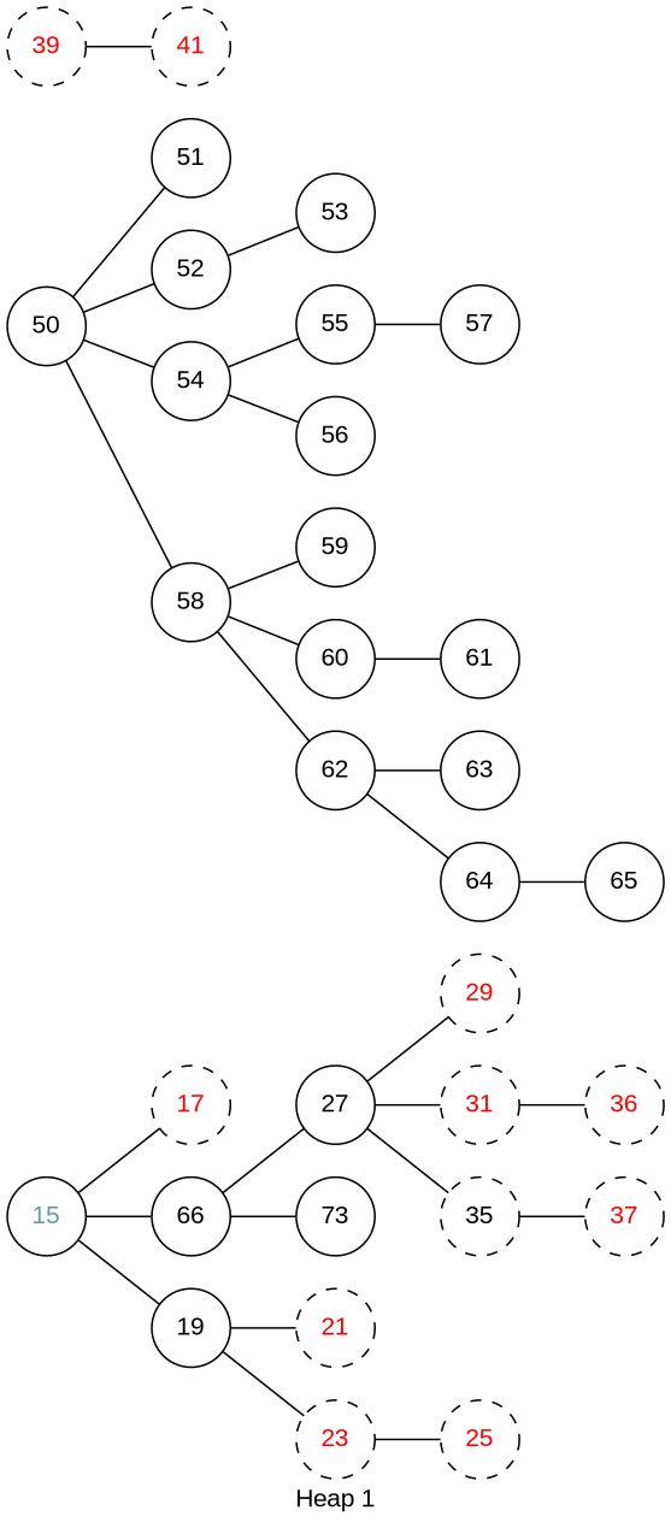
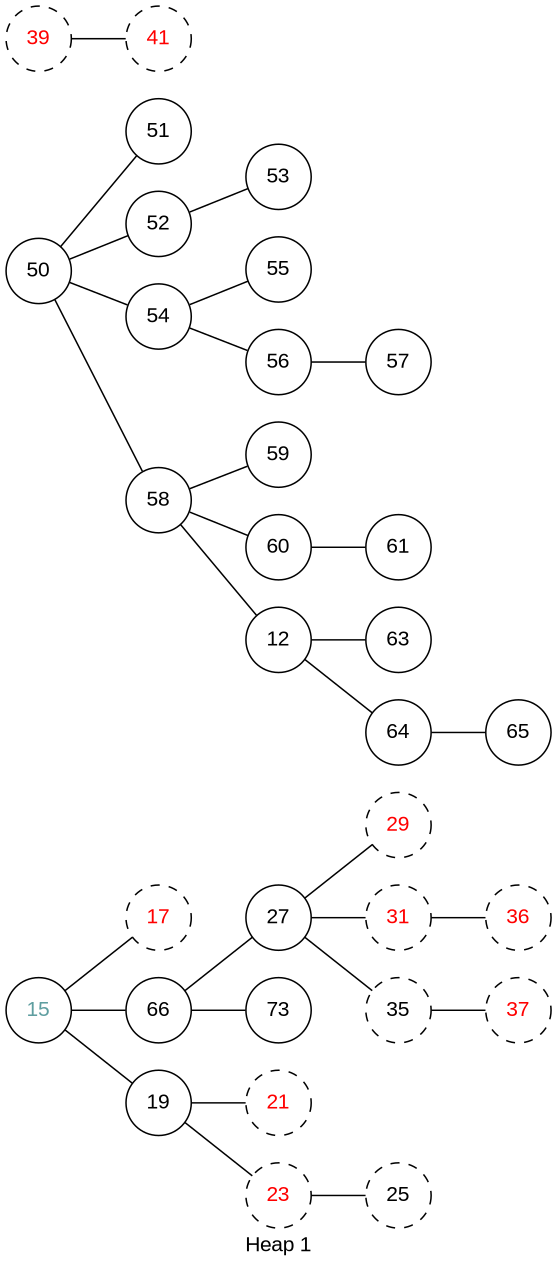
  digraph {
    fontname="Liberation Sans"
    label="Heap 1"
    labelloc=b
    rankdir=LR
    node [fixedsize=true fontname="Liberation Sans" shape=circle]
    edge [arrowhead=none fontname="Liberation Sans"]
    15 [fontcolor=cadetblue height=.6]
    17 [fontcolor=red height=.6 style=dashed]
    66 [height=.6]
    19 [height=.6]
    27 [height=.6]
    n6 [height=.6 label=73]
    21 [fontcolor=red height=.6 style=dashed]
    23 [fontcolor=red height=.6 style=dashed]
    29 [fontcolor=red height=.6 style=dashed]
    31 [fontcolor=red height=.6 style=dashed]
    35 [fontcolor=black height=.6 style=dashed]
    50 [height=.6]
    51 [height=.6]
    52 [height=.6]
    54 [height=.6]
    58 [height=.6]
-   25 [fontcolor=red height=.6 style=dashed]
+   25 [fontcolor=black height=.6 style=dashed]
    n18 [fontcolor=red height=.6 label=36 style=dashed]
    37 [fontcolor=red height=.6 style=dashed]
    39 [fontcolor=red height=.6 style=dashed]
    41 [fontcolor=red height=.6 style=dashed]
    53 [height=.6]
    55 [height=.6]
    56 [height=.6]
    59 [height=.6]
    60 [height=.6]
-   62 [height=.6]
+   62 [height=.6 label=12]
    57 [height=.6]
    61 [height=.6]
    63 [height=.6]
    64 [height=.6]
    65 [height=.6]
    15 -> 17
    15 -> 66
    15 -> 19
    66 -> 27
    66 -> n6
    19 -> 21
    19 -> 23
    27 -> 29
    27 -> 31
    27 -> 35
    23 -> 25
    31 -> n18
    35 -> 37
    50 -> 51
    50 -> 52
    50 -> 54
    50 -> 58
    52 -> 53
    54 -> 55
    54 -> 56
    58 -> 59
    58 -> 60
    58 -> 62
    39 -> 41
-   55 -> 57
+   56 -> 57
    60 -> 61
    62 -> 63
    62 -> 64
    64 -> 65
  }
